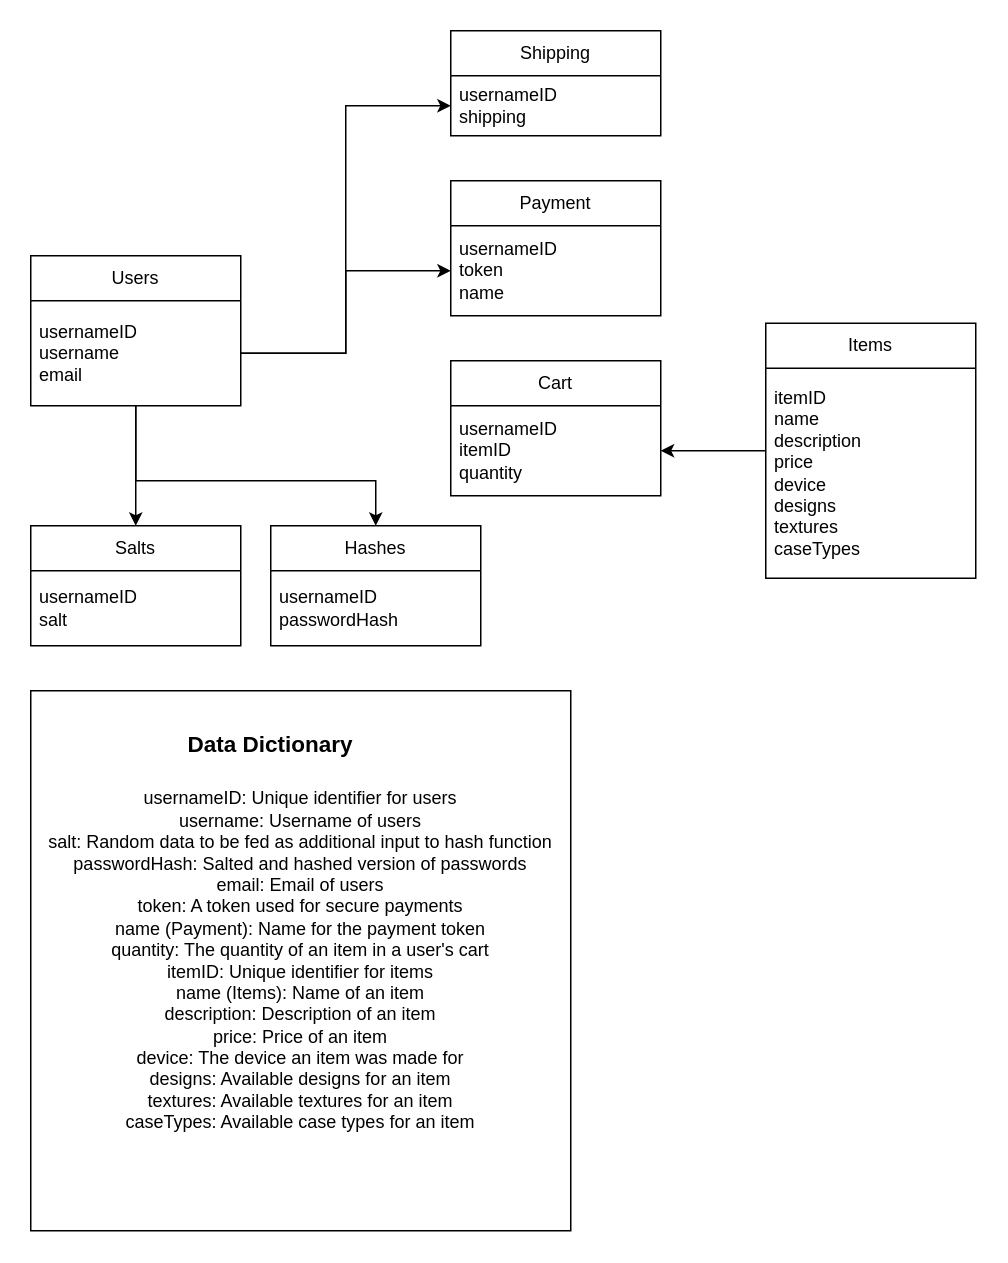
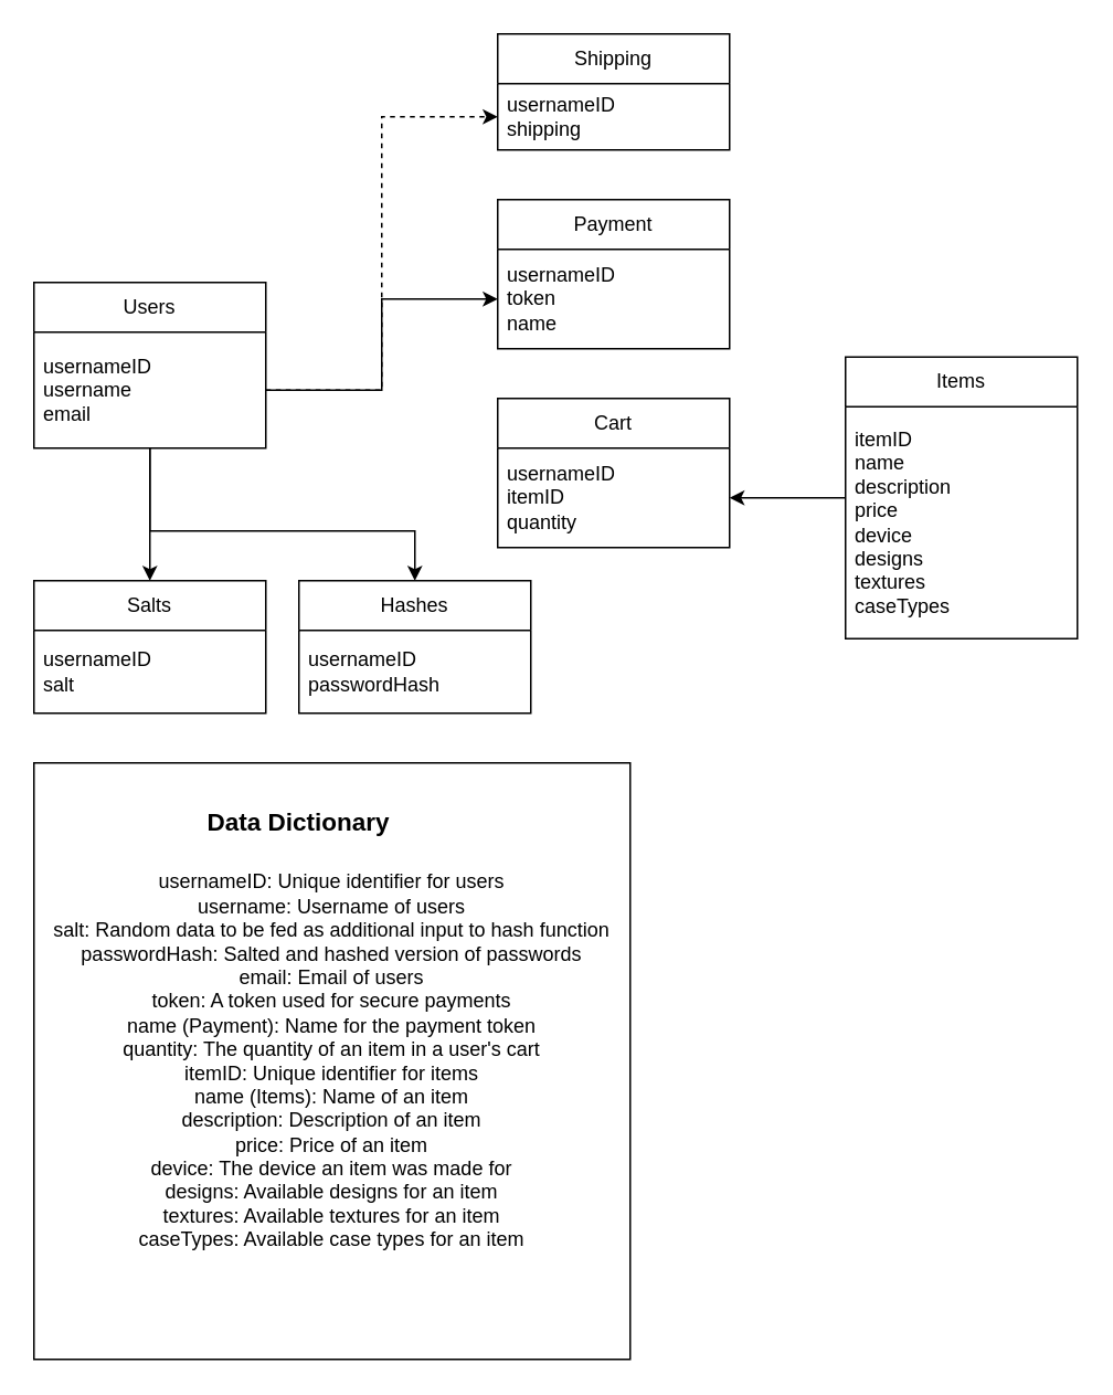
  <mxCell id="0" />
  <mxCell id="1" parent="0" />
  <mxCell id="2" style="edgeStyle=orthogonalEdgeStyle;rounded=0;orthogonalLoop=1;jettySize=auto;html=1;entryX=0.5;entryY=0;entryDx=0;entryDy=0;" parent="1" source="4" target="18" edge="1"><mxGeometry relative="1" as="geometry" /></mxCell>
  <mxCell id="3" style="edgeStyle=orthogonalEdgeStyle;rounded=0;orthogonalLoop=1;jettySize=auto;html=1;entryX=0.5;entryY=0;entryDx=0;entryDy=0;" parent="1" source="4" target="16" edge="1"><mxGeometry relative="1" as="geometry"><Array as="points"><mxPoint x="90" y="320" /><mxPoint x="250" y="320" /></Array></mxGeometry></mxCell>
  <mxCell id="4" value="Users" style="swimlane;fontStyle=0;childLayout=stackLayout;horizontal=1;startSize=30;horizontalStack=0;resizeParent=1;resizeParentMax=0;resizeLast=0;collapsible=1;marginBottom=0;whiteSpace=wrap;html=1;" parent="1" vertex="1"><mxGeometry x="20" y="170" width="140" height="100" as="geometry" /></mxCell>
  <mxCell id="5" value="usernameID&lt;br&gt;username&lt;br&gt;email" style="text;strokeColor=none;fillColor=none;align=left;verticalAlign=middle;spacingLeft=4;spacingRight=4;overflow=hidden;points=[[0,0.5],[1,0.5]];portConstraint=eastwest;rotatable=0;whiteSpace=wrap;html=1;" parent="4" vertex="1"><mxGeometry y="30" width="140" height="70" as="geometry" /></mxCell>
  <mxCell id="6" style="edgeStyle=orthogonalEdgeStyle;rounded=0;orthogonalLoop=1;jettySize=auto;html=1;entryX=1;entryY=0.5;entryDx=0;entryDy=0;" parent="1" source="7" target="10" edge="1"><mxGeometry relative="1" as="geometry" /></mxCell>
  <mxCell id="7" value="Items" style="swimlane;fontStyle=0;childLayout=stackLayout;horizontal=1;startSize=30;horizontalStack=0;resizeParent=1;resizeParentMax=0;resizeLast=0;collapsible=1;marginBottom=0;whiteSpace=wrap;html=1;" parent="1" vertex="1"><mxGeometry x="510" y="215" width="140" height="170" as="geometry" /></mxCell>
  <mxCell id="8" value="itemID&lt;br&gt;name&lt;br&gt;description&lt;br&gt;price&lt;br&gt;device&lt;br&gt;designs&lt;br&gt;textures&lt;br&gt;caseTypes" style="text;strokeColor=none;fillColor=none;align=left;verticalAlign=middle;spacingLeft=4;spacingRight=4;overflow=hidden;points=[[0,0.5],[1,0.5]];portConstraint=eastwest;rotatable=0;whiteSpace=wrap;html=1;" parent="7" vertex="1"><mxGeometry y="30" width="140" height="140" as="geometry" /></mxCell>
  <mxCell id="9" value="Cart" style="swimlane;fontStyle=0;childLayout=stackLayout;horizontal=1;startSize=30;horizontalStack=0;resizeParent=1;resizeParentMax=0;resizeLast=0;collapsible=1;marginBottom=0;whiteSpace=wrap;html=1;" parent="1" vertex="1"><mxGeometry x="300" y="240" width="140" height="90" as="geometry" /></mxCell>
  <mxCell id="10" value="usernameID&lt;br&gt;itemID&lt;br&gt;quantity" style="text;strokeColor=none;fillColor=none;align=left;verticalAlign=middle;spacingLeft=4;spacingRight=4;overflow=hidden;points=[[0,0.5],[1,0.5]];portConstraint=eastwest;rotatable=0;whiteSpace=wrap;html=1;" parent="9" vertex="1"><mxGeometry y="30" width="140" height="60" as="geometry" /></mxCell>
  <mxCell id="11" value="Payment" style="swimlane;fontStyle=0;childLayout=stackLayout;horizontal=1;startSize=30;horizontalStack=0;resizeParent=1;resizeParentMax=0;resizeLast=0;collapsible=1;marginBottom=0;whiteSpace=wrap;html=1;" parent="1" vertex="1"><mxGeometry x="300" y="120" width="140" height="90" as="geometry" /></mxCell>
  <mxCell id="12" value="usernameID&lt;br&gt;token&lt;br&gt;name" style="text;strokeColor=none;fillColor=none;align=left;verticalAlign=middle;spacingLeft=4;spacingRight=4;overflow=hidden;points=[[0,0.5],[1,0.5]];portConstraint=eastwest;rotatable=0;whiteSpace=wrap;html=1;" parent="11" vertex="1"><mxGeometry y="30" width="140" height="60" as="geometry" /></mxCell>
  <mxCell id="13" style="edgeStyle=orthogonalEdgeStyle;rounded=0;orthogonalLoop=1;jettySize=auto;html=1;exitX=1;exitY=0.5;exitDx=0;exitDy=0;entryX=0;entryY=0.5;entryDx=0;entryDy=0;" parent="1" source="5" target="12" edge="1"><mxGeometry relative="1" as="geometry" /></mxCell>
  <mxCell id="14" value="usernameID: Unique identifier for users&lt;br&gt;username: Username of users&lt;br&gt;salt: Random data to be fed as additional input to hash function&lt;br&gt;passwordHash: Salted and hashed version of passwords&lt;br&gt;email: Email of users&lt;br&gt;token: A token used for secure payments&lt;br&gt;name (Payment): Name for the payment token&lt;br&gt;quantity: The quantity of an item in a user's cart&lt;br&gt;itemID: Unique identifier for items&lt;br&gt;name (Items): Name of an item&lt;br&gt;description: Description of an item&lt;br&gt;price: Price of an item&lt;br&gt;device: The device an item was made for&lt;br&gt;designs: Available designs for an item&lt;br&gt;textures: Available textures for an item&lt;br&gt;caseTypes: Available case types for an item" style="whiteSpace=wrap;html=1;aspect=fixed;" parent="1" vertex="1"><mxGeometry x="20" y="460" width="360" height="360" as="geometry" /></mxCell>
  <mxCell id="15" value="&lt;b&gt;&lt;font style=&quot;font-size: 15px;&quot;&gt;Data Dictionary&lt;/font&gt;&lt;/b&gt;" style="text;html=1;strokeColor=none;fillColor=none;align=center;verticalAlign=middle;whiteSpace=wrap;rounded=0;" parent="1" vertex="1"><mxGeometry x="108.12" y="480" width="143.75" height="30" as="geometry" /></mxCell>
  <mxCell id="16" value="Hashes" style="swimlane;fontStyle=0;childLayout=stackLayout;horizontal=1;startSize=30;horizontalStack=0;resizeParent=1;resizeParentMax=0;resizeLast=0;collapsible=1;marginBottom=0;whiteSpace=wrap;html=1;" parent="1" vertex="1"><mxGeometry x="180" y="350" width="140" height="80" as="geometry" /></mxCell>
  <mxCell id="17" value="usernameID&lt;br&gt;passwordHash" style="text;strokeColor=none;fillColor=none;align=left;verticalAlign=middle;spacingLeft=4;spacingRight=4;overflow=hidden;points=[[0,0.5],[1,0.5]];portConstraint=eastwest;rotatable=0;whiteSpace=wrap;html=1;" parent="16" vertex="1"><mxGeometry y="30" width="140" height="50" as="geometry" /></mxCell>
  <mxCell id="18" value="Salts" style="swimlane;fontStyle=0;childLayout=stackLayout;horizontal=1;startSize=30;horizontalStack=0;resizeParent=1;resizeParentMax=0;resizeLast=0;collapsible=1;marginBottom=0;whiteSpace=wrap;html=1;" parent="1" vertex="1"><mxGeometry x="20" y="350" width="140" height="80" as="geometry" /></mxCell>
  <mxCell id="19" value="usernameID&lt;br&gt;salt" style="text;strokeColor=none;fillColor=none;align=left;verticalAlign=middle;spacingLeft=4;spacingRight=4;overflow=hidden;points=[[0,0.5],[1,0.5]];portConstraint=eastwest;rotatable=0;whiteSpace=wrap;html=1;" parent="18" vertex="1"><mxGeometry y="30" width="140" height="50" as="geometry" /></mxCell>
  <mxCell id="20" value="Shipping" style="swimlane;fontStyle=0;childLayout=stackLayout;horizontal=1;startSize=30;horizontalStack=0;resizeParent=1;resizeParentMax=0;resizeLast=0;collapsible=1;marginBottom=0;whiteSpace=wrap;html=1;" vertex="1" parent="1"><mxGeometry x="300" y="20" width="140" height="70" as="geometry" /></mxCell>
  <mxCell id="21" value="usernameID&lt;br&gt;shipping" style="text;strokeColor=none;fillColor=none;align=left;verticalAlign=middle;spacingLeft=4;spacingRight=4;overflow=hidden;points=[[0,0.5],[1,0.5]];portConstraint=eastwest;rotatable=0;whiteSpace=wrap;html=1;" vertex="1" parent="20"><mxGeometry y="30" width="140" height="40" as="geometry" /></mxCell>
- <mxCell id="22" style="edgeStyle=orthogonalEdgeStyle;rounded=0;orthogonalLoop=1;jettySize=auto;html=1;exitX=1;exitY=0.5;exitDx=0;exitDy=0;entryX=0;entryY=0.5;entryDx=0;entryDy=0;" edge="1" parent="1" source="5" target="21"><mxGeometry relative="1" as="geometry" /></mxCell>
+ <mxCell id="22" style="edgeStyle=orthogonalEdgeStyle;rounded=0;orthogonalLoop=1;jettySize=auto;html=1;exitX=1;exitY=0.5;exitDx=0;exitDy=0;entryX=0;entryY=0.5;entryDx=0;entryDy=0;dashed=1;" edge="1" parent="1" source="5" target="21"><mxGeometry relative="1" as="geometry" /></mxCell>
